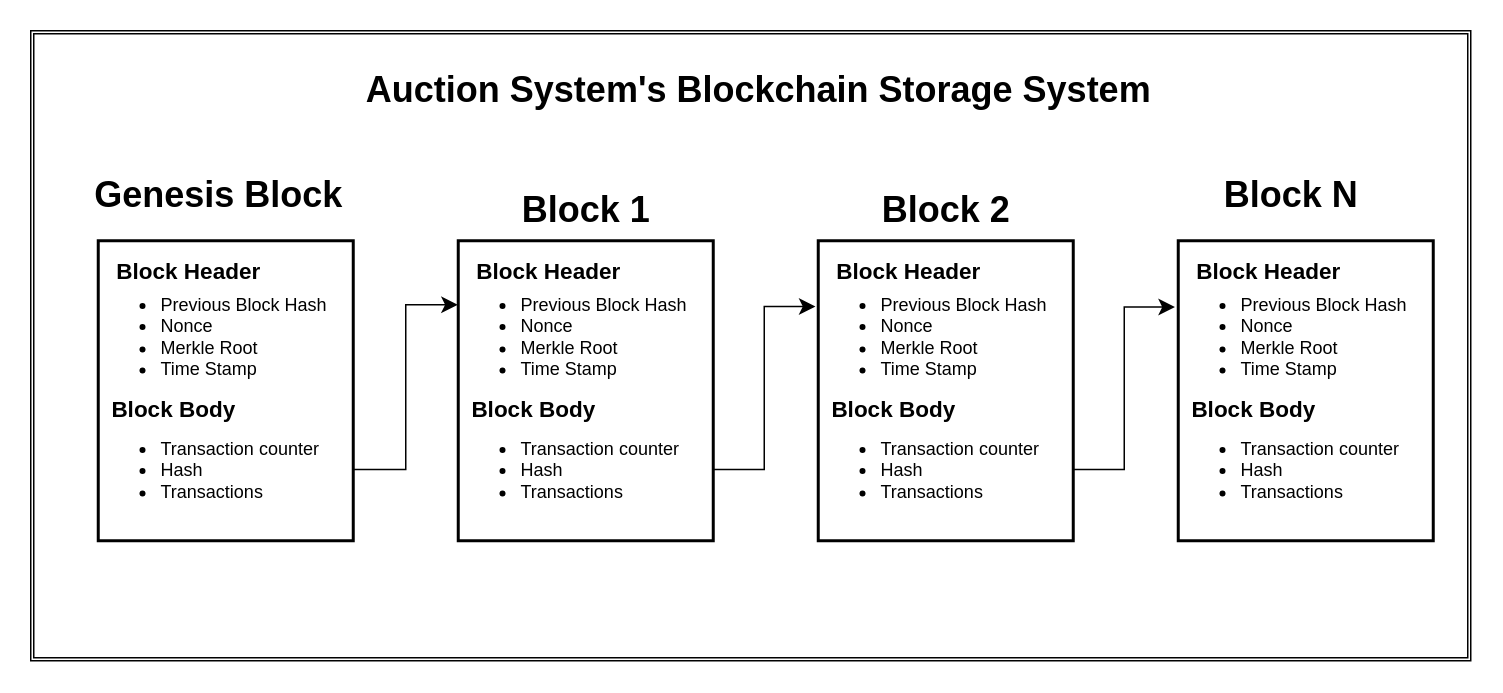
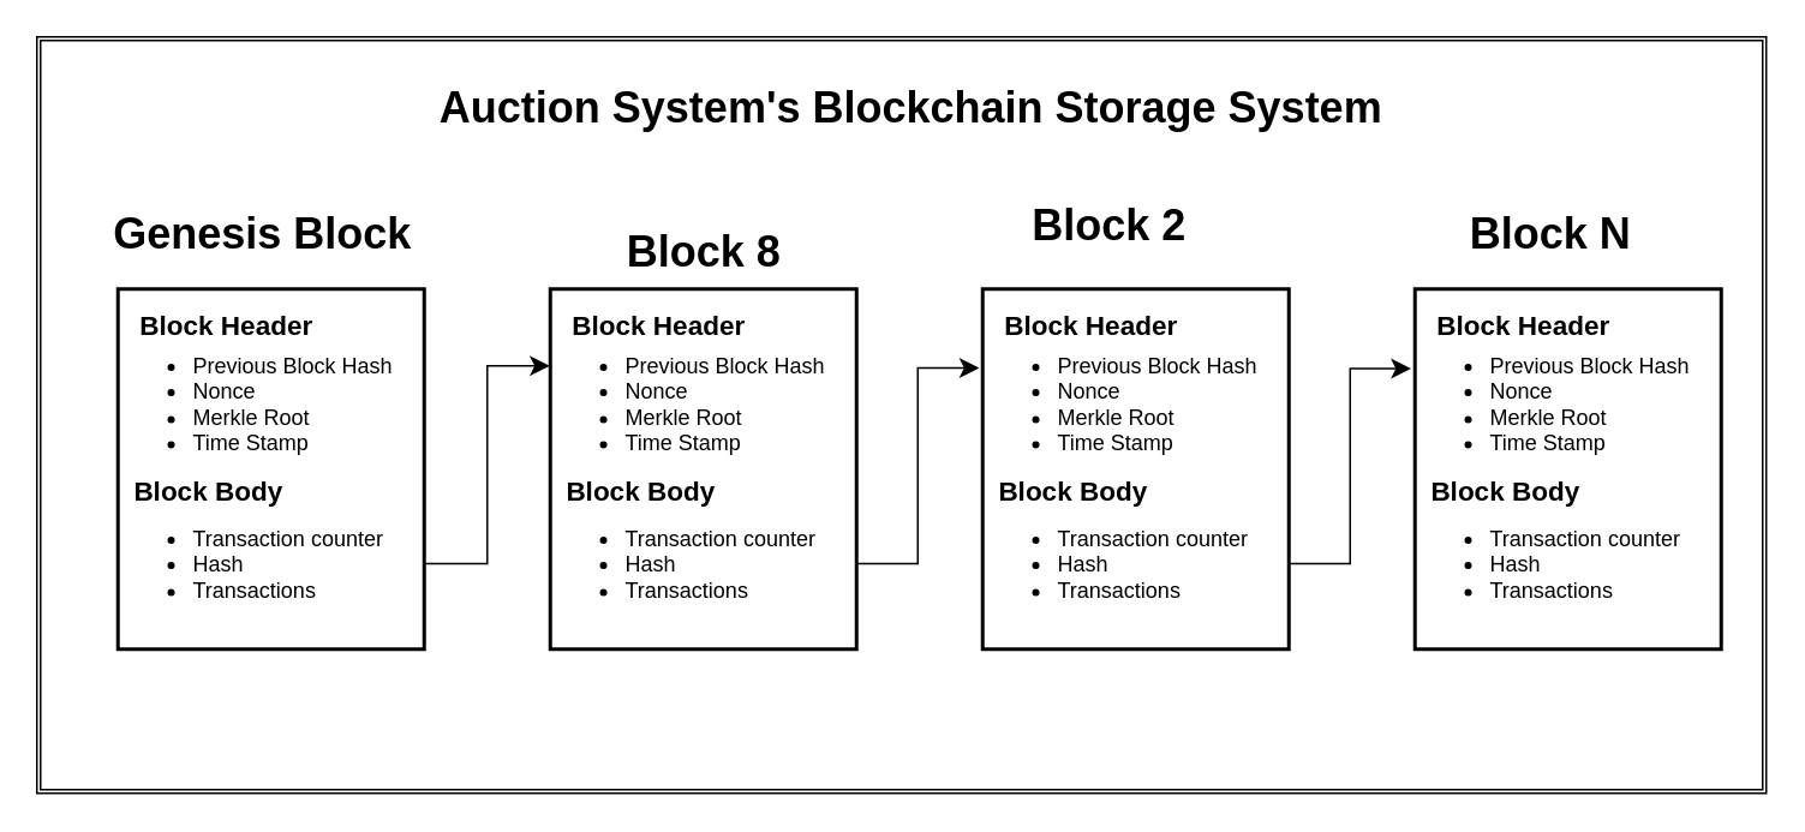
  <mxCell id="0" />
  <mxCell id="1" parent="0" />
  <mxCell id="2" value="" style="shape=ext;double=1;rounded=0;whiteSpace=wrap;html=1;" vertex="1" parent="1"><mxGeometry x="20" y="20" width="960" height="420" as="geometry" /></mxCell>
  <mxCell id="3" value="" style="whiteSpace=wrap;strokeWidth=2;fontStyle=0" vertex="1" parent="1"><mxGeometry x="65" y="160" width="170" height="200" as="geometry" /></mxCell>
  <mxCell id="4" value="Genesis Block" style="text;strokeColor=none;fillColor=none;html=1;fontSize=24;fontStyle=1;verticalAlign=middle;align=center;" vertex="1" parent="1"><mxGeometry x="95" y="110" width="100" height="40" as="geometry" /></mxCell>
  <mxCell id="5" value="&lt;ul&gt;&lt;li&gt;&lt;span style=&quot;text-align: center;&quot;&gt;Previous Block Hash&lt;/span&gt;&lt;/li&gt;&lt;li&gt;&lt;span style=&quot;text-align: center;&quot;&gt;Nonce&lt;/span&gt;&lt;/li&gt;&lt;li&gt;&lt;span style=&quot;text-align: center;&quot;&gt;Merkle Root&lt;/span&gt;&lt;/li&gt;&lt;li&gt;&lt;span style=&quot;text-align: center;&quot;&gt;Time Stamp&lt;/span&gt;&lt;/li&gt;&lt;/ul&gt;&lt;div style=&quot;text-align: center;&quot;&gt;&lt;br&gt;&lt;/div&gt;&lt;ul&gt;&lt;li&gt;Transaction counter&lt;br style=&quot;border-color: var(--border-color); padding: 0px; margin: 0px; text-align: center;&quot;&gt;&lt;/li&gt;&lt;li&gt;&lt;span style=&quot;text-align: center;&quot;&gt;Hash&lt;/span&gt;&lt;/li&gt;&lt;li&gt;&lt;span style=&quot;text-align: center;&quot;&gt;Transactions&lt;/span&gt;&lt;br&gt;&lt;/li&gt;&lt;/ul&gt;" style="text;strokeColor=none;fillColor=none;html=1;whiteSpace=wrap;verticalAlign=middle;overflow=hidden;" vertex="1" parent="1"><mxGeometry x="65" y="170" width="170" height="190" as="geometry" /></mxCell>
  <mxCell id="6" value="&lt;p style=&quot;line-height: 120%; font-size: 15px;&quot;&gt;Block Header&lt;/p&gt;" style="text;strokeColor=none;fillColor=none;html=1;fontSize=24;fontStyle=1;verticalAlign=middle;align=center;" vertex="1" parent="1"><mxGeometry x="75" y="160" width="100" height="40" as="geometry" /></mxCell>
  <mxCell id="7" value="&lt;font style=&quot;font-size: 15px;&quot;&gt;Block Body&lt;/font&gt;" style="text;strokeColor=none;fillColor=none;html=1;fontSize=24;fontStyle=1;verticalAlign=middle;align=center;" vertex="1" parent="1"><mxGeometry x="75" y="250" width="80" height="40" as="geometry" /></mxCell>
  <mxCell id="8" value="" style="whiteSpace=wrap;strokeWidth=2;fontStyle=0" vertex="1" parent="1"><mxGeometry x="305" y="160" width="170" height="200" as="geometry" /></mxCell>
- <mxCell id="9" value="Block 1" style="text;strokeColor=none;fillColor=none;html=1;fontSize=24;fontStyle=1;verticalAlign=middle;align=center;" vertex="1" parent="1"><mxGeometry x="340" y="120" width="100" height="40" as="geometry" /></mxCell>
+ <mxCell id="9" value="Block 8" style="text;strokeColor=none;fillColor=none;html=1;fontSize=24;fontStyle=1;verticalAlign=middle;align=center;" vertex="1" parent="1"><mxGeometry x="340" y="120" width="100" height="40" as="geometry" /></mxCell>
  <mxCell id="10" value="&lt;ul&gt;&lt;li&gt;&lt;span style=&quot;text-align: center;&quot;&gt;Previous Block Hash&lt;/span&gt;&lt;/li&gt;&lt;li&gt;&lt;span style=&quot;text-align: center;&quot;&gt;Nonce&lt;/span&gt;&lt;/li&gt;&lt;li&gt;&lt;span style=&quot;text-align: center;&quot;&gt;Merkle Root&lt;/span&gt;&lt;/li&gt;&lt;li&gt;&lt;span style=&quot;text-align: center;&quot;&gt;Time Stamp&lt;/span&gt;&lt;/li&gt;&lt;/ul&gt;&lt;div style=&quot;text-align: center;&quot;&gt;&lt;br&gt;&lt;/div&gt;&lt;ul&gt;&lt;li&gt;Transaction counter&lt;br style=&quot;border-color: var(--border-color); padding: 0px; margin: 0px; text-align: center;&quot;&gt;&lt;/li&gt;&lt;li&gt;&lt;span style=&quot;text-align: center;&quot;&gt;Hash&lt;/span&gt;&lt;/li&gt;&lt;li&gt;&lt;span style=&quot;text-align: center;&quot;&gt;Transactions&lt;/span&gt;&lt;br&gt;&lt;/li&gt;&lt;/ul&gt;" style="text;strokeColor=none;fillColor=none;html=1;whiteSpace=wrap;verticalAlign=middle;overflow=hidden;" vertex="1" parent="1"><mxGeometry x="305" y="170" width="170" height="190" as="geometry" /></mxCell>
  <mxCell id="11" value="&lt;p style=&quot;line-height: 120%; font-size: 15px;&quot;&gt;Block Header&lt;/p&gt;" style="text;strokeColor=none;fillColor=none;html=1;fontSize=24;fontStyle=1;verticalAlign=middle;align=center;" vertex="1" parent="1"><mxGeometry x="315" y="160" width="100" height="40" as="geometry" /></mxCell>
  <mxCell id="12" value="&lt;font style=&quot;font-size: 15px;&quot;&gt;Block Body&lt;/font&gt;" style="text;strokeColor=none;fillColor=none;html=1;fontSize=24;fontStyle=1;verticalAlign=middle;align=center;" vertex="1" parent="1"><mxGeometry x="315" y="250" width="80" height="40" as="geometry" /></mxCell>
  <mxCell id="13" value="" style="whiteSpace=wrap;strokeWidth=2;fontStyle=0" vertex="1" parent="1"><mxGeometry x="545" y="160" width="170" height="200" as="geometry" /></mxCell>
- <mxCell id="14" value="Block 2" style="text;strokeColor=none;fillColor=none;html=1;fontSize=24;fontStyle=1;verticalAlign=middle;align=center;" vertex="1" parent="1"><mxGeometry x="580" y="120" width="100" height="40" as="geometry" /></mxCell>
+ <mxCell id="14" value="Block 2" style="text;strokeColor=none;fillColor=none;html=1;fontSize=24;fontStyle=1;verticalAlign=middle;align=center;" vertex="1" parent="1"><mxGeometry x="565" y="105" width="100" height="40" as="geometry" /></mxCell>
  <mxCell id="15" value="&lt;ul&gt;&lt;li&gt;&lt;span style=&quot;text-align: center;&quot;&gt;Previous Block Hash&lt;/span&gt;&lt;/li&gt;&lt;li&gt;&lt;span style=&quot;text-align: center;&quot;&gt;Nonce&lt;/span&gt;&lt;/li&gt;&lt;li&gt;&lt;span style=&quot;text-align: center;&quot;&gt;Merkle Root&lt;/span&gt;&lt;/li&gt;&lt;li&gt;&lt;span style=&quot;text-align: center;&quot;&gt;Time Stamp&lt;/span&gt;&lt;/li&gt;&lt;/ul&gt;&lt;div style=&quot;text-align: center;&quot;&gt;&lt;br&gt;&lt;/div&gt;&lt;ul&gt;&lt;li&gt;Transaction counter&lt;br style=&quot;border-color: var(--border-color); padding: 0px; margin: 0px; text-align: center;&quot;&gt;&lt;/li&gt;&lt;li&gt;&lt;span style=&quot;text-align: center;&quot;&gt;Hash&lt;/span&gt;&lt;/li&gt;&lt;li&gt;&lt;span style=&quot;text-align: center;&quot;&gt;Transactions&lt;/span&gt;&lt;br&gt;&lt;/li&gt;&lt;/ul&gt;" style="text;strokeColor=none;fillColor=none;html=1;whiteSpace=wrap;verticalAlign=middle;overflow=hidden;" vertex="1" parent="1"><mxGeometry x="545" y="170" width="170" height="190" as="geometry" /></mxCell>
  <mxCell id="16" value="&lt;p style=&quot;line-height: 120%; font-size: 15px;&quot;&gt;Block Header&lt;/p&gt;" style="text;strokeColor=none;fillColor=none;html=1;fontSize=24;fontStyle=1;verticalAlign=middle;align=center;" vertex="1" parent="1"><mxGeometry x="555" y="160" width="100" height="40" as="geometry" /></mxCell>
  <mxCell id="17" value="&lt;font style=&quot;font-size: 15px;&quot;&gt;Block Body&lt;/font&gt;" style="text;strokeColor=none;fillColor=none;html=1;fontSize=24;fontStyle=1;verticalAlign=middle;align=center;" vertex="1" parent="1"><mxGeometry x="555" y="250" width="80" height="40" as="geometry" /></mxCell>
  <mxCell id="18" value="" style="edgeStyle=elbowEdgeStyle;elbow=horizontal;endArrow=classic;html=1;curved=0;rounded=0;endSize=8;startSize=8;exitX=1;exitY=0.75;exitDx=0;exitDy=0;entryX=-0.002;entryY=0.172;entryDx=0;entryDy=0;entryPerimeter=0;" edge="1" parent="1" source="5" target="10"><mxGeometry width="50" height="50" relative="1" as="geometry"><mxPoint x="235" y="310" as="sourcePoint" /><mxPoint x="285" y="260" as="targetPoint" /></mxGeometry></mxCell>
  <mxCell id="19" value="" style="edgeStyle=elbowEdgeStyle;elbow=horizontal;endArrow=classic;html=1;curved=0;rounded=0;endSize=8;startSize=8;exitX=1;exitY=0.75;exitDx=0;exitDy=0;entryX=-0.011;entryY=0.178;entryDx=0;entryDy=0;entryPerimeter=0;" edge="1" parent="1" source="10" target="15"><mxGeometry width="50" height="50" relative="1" as="geometry"><mxPoint x="477" y="314.5" as="sourcePoint" /><mxPoint x="545" y="205.5" as="targetPoint" /></mxGeometry></mxCell>
  <mxCell id="20" value="" style="whiteSpace=wrap;strokeWidth=2;fontStyle=0" vertex="1" parent="1"><mxGeometry x="785" y="160" width="170" height="200" as="geometry" /></mxCell>
  <mxCell id="21" value="Block N" style="text;strokeColor=none;fillColor=none;html=1;fontSize=24;fontStyle=1;verticalAlign=middle;align=center;" vertex="1" parent="1"><mxGeometry x="810" y="110" width="100" height="40" as="geometry" /></mxCell>
  <mxCell id="22" value="&lt;ul&gt;&lt;li&gt;&lt;span style=&quot;text-align: center;&quot;&gt;Previous Block Hash&lt;/span&gt;&lt;/li&gt;&lt;li&gt;&lt;span style=&quot;text-align: center;&quot;&gt;Nonce&lt;/span&gt;&lt;/li&gt;&lt;li&gt;&lt;span style=&quot;text-align: center;&quot;&gt;Merkle Root&lt;/span&gt;&lt;/li&gt;&lt;li&gt;&lt;span style=&quot;text-align: center;&quot;&gt;Time Stamp&lt;/span&gt;&lt;/li&gt;&lt;/ul&gt;&lt;div style=&quot;text-align: center;&quot;&gt;&lt;br&gt;&lt;/div&gt;&lt;ul&gt;&lt;li&gt;Transaction counter&lt;br style=&quot;border-color: var(--border-color); padding: 0px; margin: 0px; text-align: center;&quot;&gt;&lt;/li&gt;&lt;li&gt;&lt;span style=&quot;text-align: center;&quot;&gt;Hash&lt;/span&gt;&lt;/li&gt;&lt;li&gt;&lt;span style=&quot;text-align: center;&quot;&gt;Transactions&lt;/span&gt;&lt;br&gt;&lt;/li&gt;&lt;/ul&gt;" style="text;strokeColor=none;fillColor=none;html=1;whiteSpace=wrap;verticalAlign=middle;overflow=hidden;" vertex="1" parent="1"><mxGeometry x="785" y="170" width="170" height="190" as="geometry" /></mxCell>
  <mxCell id="23" value="&lt;p style=&quot;line-height: 120%; font-size: 15px;&quot;&gt;Block Header&lt;/p&gt;" style="text;strokeColor=none;fillColor=none;html=1;fontSize=24;fontStyle=1;verticalAlign=middle;align=center;" vertex="1" parent="1"><mxGeometry x="795" y="160" width="100" height="40" as="geometry" /></mxCell>
  <mxCell id="24" value="&lt;font style=&quot;font-size: 15px;&quot;&gt;Block Body&lt;/font&gt;" style="text;strokeColor=none;fillColor=none;html=1;fontSize=24;fontStyle=1;verticalAlign=middle;align=center;" vertex="1" parent="1"><mxGeometry x="795" y="250" width="80" height="40" as="geometry" /></mxCell>
  <mxCell id="25" value="" style="edgeStyle=elbowEdgeStyle;elbow=horizontal;endArrow=classic;html=1;curved=0;rounded=0;endSize=8;startSize=8;entryX=-0.013;entryY=0.18;entryDx=0;entryDy=0;entryPerimeter=0;exitX=1;exitY=0.75;exitDx=0;exitDy=0;" edge="1" parent="1" source="15" target="22"><mxGeometry width="50" height="50" relative="1" as="geometry"><mxPoint x="715" y="314.5" as="sourcePoint" /><mxPoint x="775" y="200" as="targetPoint" /></mxGeometry></mxCell>
  <mxCell id="26" value="Auction System's Blockchain Storage System" style="text;strokeColor=none;fillColor=none;html=1;fontSize=24;fontStyle=1;verticalAlign=middle;align=center;" vertex="1" parent="1"><mxGeometry x="455" y="40" width="100" height="40" as="geometry" /></mxCell>
